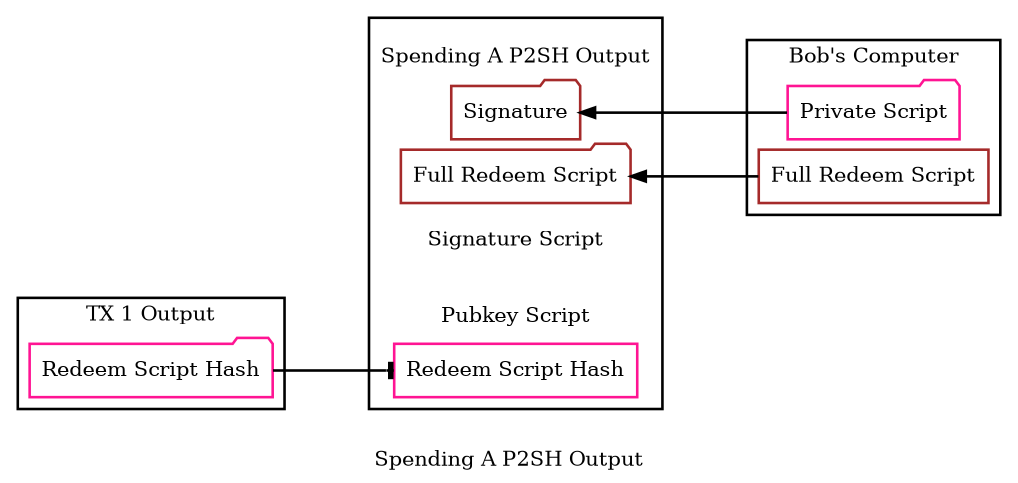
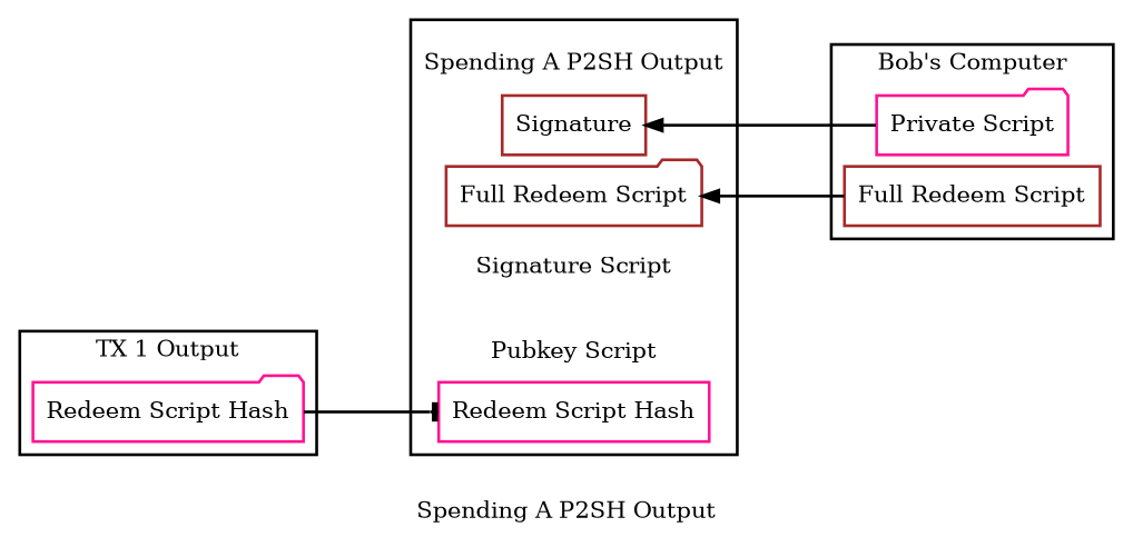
  digraph {
    label=" \nSpending A P2SH Output"
    nodesep=0.1
    penwidth=1.75
    rankdir=LR
    node [color=brown penwidth=1.75 shape=box]
    edge [dir=back minlen=2 penwidth=1.75]
-   n1 [label=Signature shape=folder]
+   n1 [label=Signature]
    n2 [color=deeppink label="Private Script" shape=folder]
    n3 [label="Full Redeem Script" shape=folder]
    n4 [label="Full Redeem Script"]
    n5 [label="Signature Script" shape=none]
    n6 [color=black label=" \nPubkey Script" shape=none]
    n7 [color=deeppink label="Redeem Script Hash"]
    n8 [color=deeppink label="Redeem Script Hash" shape=folder]
    subgraph sub_1 {
      n1
      n2
      n3
      n4
    }
    subgraph cluster_2 {
      n1
      n3
      n5
      n6
      n7
    }
    subgraph cluster_3 {
      label="TX 1 Output"
      n8
    }
    subgraph cluster_4 {
      label="Bob's Computer"
      n2
      n4
    }
    n1 -> n2 [style=axeed]
    n3 -> n4
    n8 -> n7 [arrowhead=tee dir=""]
  }
